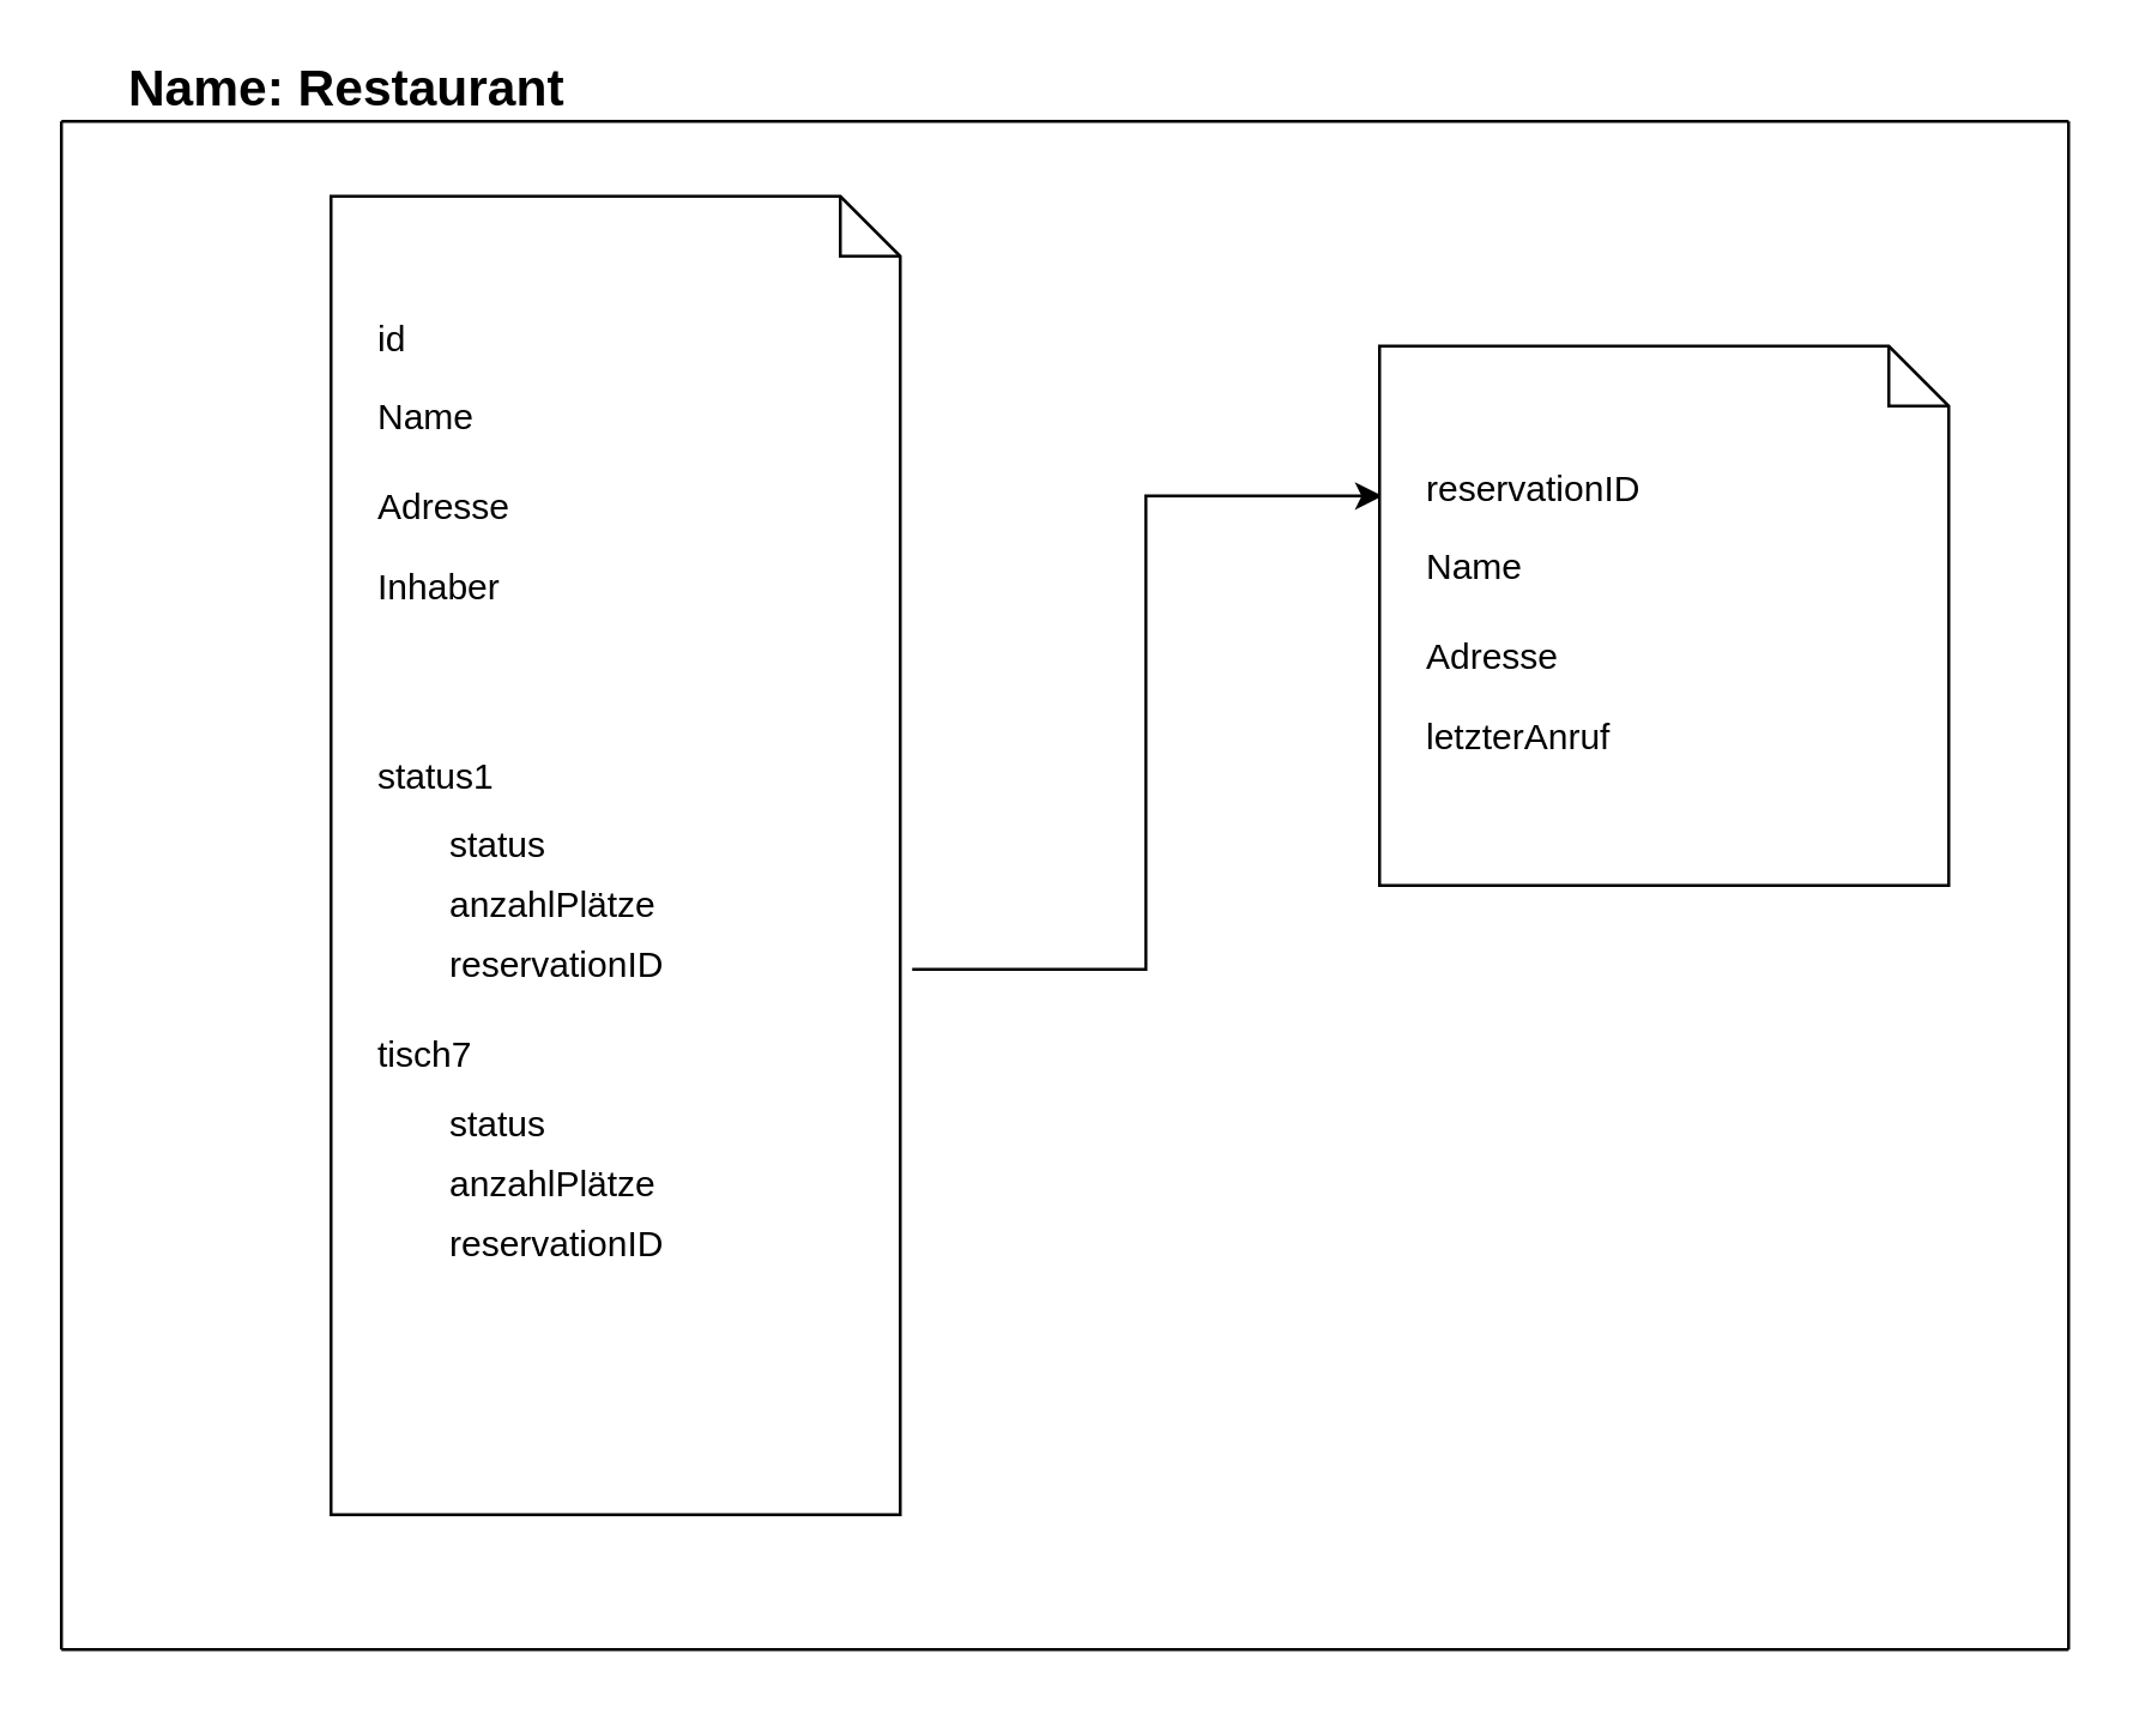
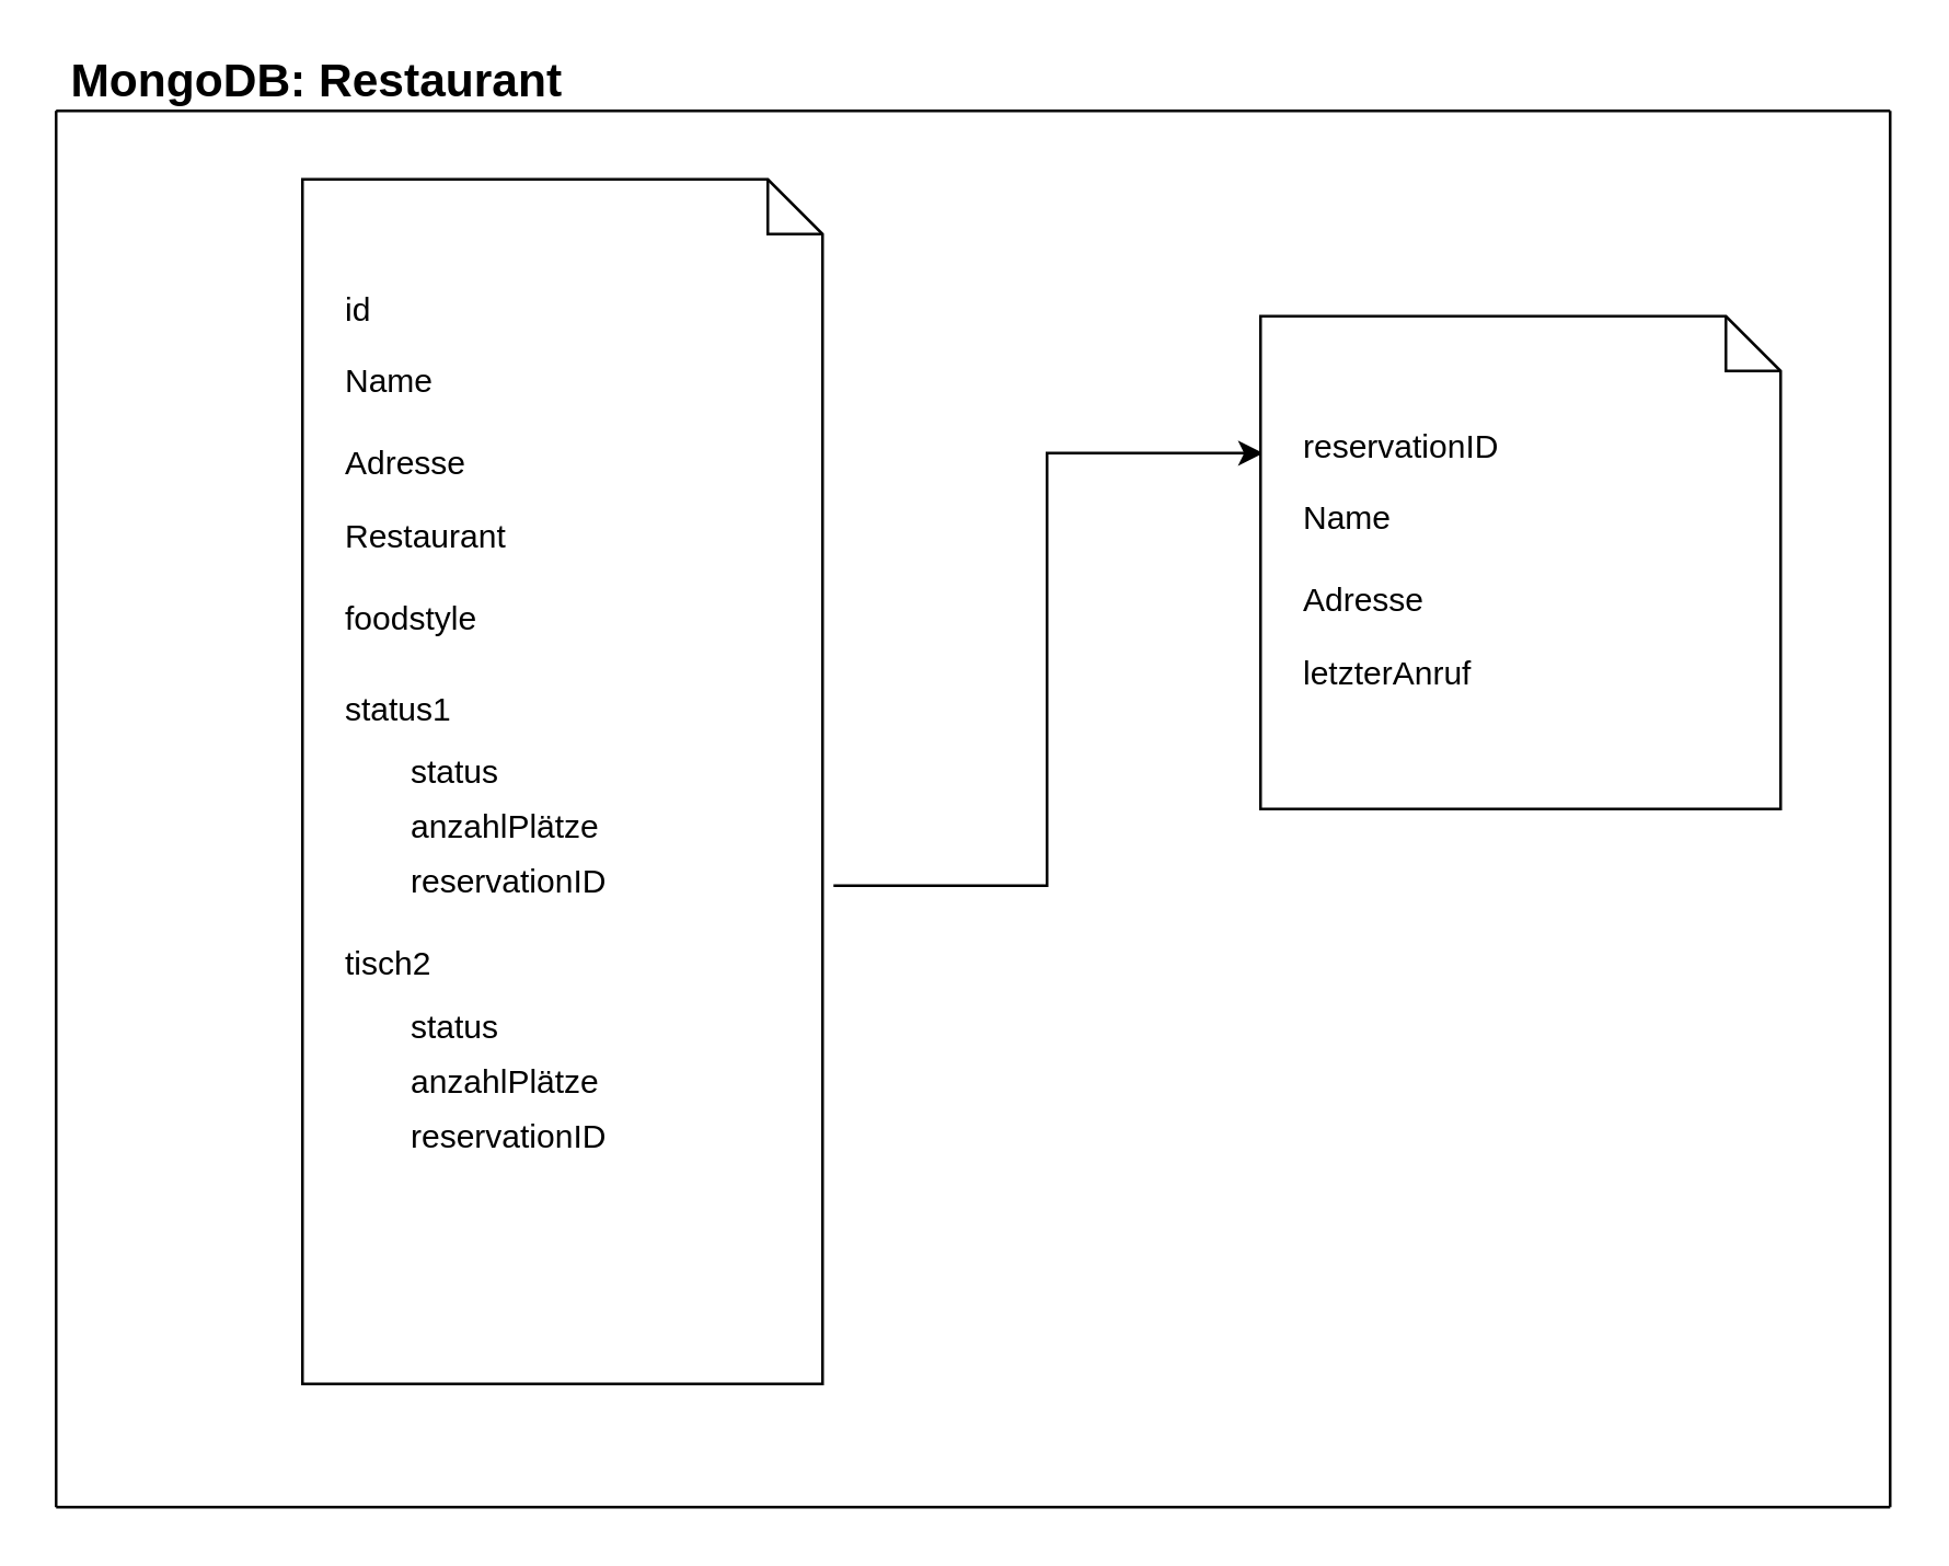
  <mxCell id="0" />
  <mxCell id="1" parent="0" />
  <mxCell id="2" value="&lt;p&gt;&lt;br&gt;&lt;/p&gt;" style="shape=note;size=20;whiteSpace=wrap;html=1;align=center;" vertex="1" parent="1"><mxGeometry x="110" y="65" width="190" height="440" as="geometry" /></mxCell>
  <mxCell id="3" value="Adresse" style="text;strokeColor=none;fillColor=none;spacingLeft=4;spacingRight=4;overflow=hidden;rotatable=0;points=[[0,0.5],[1,0.5]];portConstraint=eastwest;fontSize=12;" vertex="1" parent="1"><mxGeometry x="120" y="155" width="160" height="34" as="geometry" /></mxCell>
  <mxCell id="4" value="id" style="text;strokeColor=none;fillColor=none;spacingLeft=4;spacingRight=4;overflow=hidden;rotatable=0;points=[[0,0.5],[1,0.5]];portConstraint=eastwest;fontSize=12;" vertex="1" parent="1"><mxGeometry x="120" y="99" width="160" height="30" as="geometry" /></mxCell>
  <mxCell id="5" value="Name" style="text;strokeColor=none;fillColor=none;spacingLeft=4;spacingRight=4;overflow=hidden;rotatable=0;points=[[0,0.5],[1,0.5]];portConstraint=eastwest;fontSize=12;" vertex="1" parent="1"><mxGeometry x="120" y="125" width="160" height="30" as="geometry" /></mxCell>
- <mxCell id="6" value="Inhaber" style="text;strokeColor=none;fillColor=none;spacingLeft=4;spacingRight=4;overflow=hidden;rotatable=0;points=[[0,0.5],[1,0.5]];portConstraint=eastwest;fontSize=12;" vertex="1" parent="1"><mxGeometry x="120" y="182" width="160" height="30" as="geometry" /></mxCell>
+ <mxCell id="6" value="Restaurant" style="text;strokeColor=none;fillColor=none;spacingLeft=4;spacingRight=4;overflow=hidden;rotatable=0;points=[[0,0.5],[1,0.5]];portConstraint=eastwest;fontSize=12;" vertex="1" parent="1"><mxGeometry x="120" y="182" width="160" height="30" as="geometry" /></mxCell>
  <mxCell id="7" value="status1" style="text;strokeColor=none;fillColor=none;spacingLeft=4;spacingRight=4;overflow=hidden;rotatable=0;points=[[0,0.5],[1,0.5]];portConstraint=eastwest;fontSize=12;" vertex="1" parent="1"><mxGeometry x="120" y="245" width="160" height="30" as="geometry" /></mxCell>
  <mxCell id="8" value="status" style="text;strokeColor=none;fillColor=none;spacingLeft=4;spacingRight=4;overflow=hidden;rotatable=0;points=[[0,0.5],[1,0.5]];portConstraint=eastwest;fontSize=12;" vertex="1" parent="1"><mxGeometry x="144" y="268" width="160" height="30" as="geometry" /></mxCell>
  <mxCell id="9" value="anzahlPlätze" style="text;strokeColor=none;fillColor=none;spacingLeft=4;spacingRight=4;overflow=hidden;rotatable=0;points=[[0,0.5],[1,0.5]];portConstraint=eastwest;fontSize=12;" vertex="1" parent="1"><mxGeometry x="144" y="288" width="160" height="30" as="geometry" /></mxCell>
  <mxCell id="10" style="edgeStyle=orthogonalEdgeStyle;rounded=0;orthogonalLoop=1;jettySize=auto;html=1;entryX=0.005;entryY=0.278;entryDx=0;entryDy=0;entryPerimeter=0;" edge="1" parent="1" source="11" target="17"><mxGeometry relative="1" as="geometry" /></mxCell>
  <mxCell id="11" value="reservationID" style="text;strokeColor=none;fillColor=none;spacingLeft=4;spacingRight=4;overflow=hidden;rotatable=0;points=[[0,0.5],[1,0.5]];portConstraint=eastwest;fontSize=12;" vertex="1" parent="1"><mxGeometry x="144" y="308" width="160" height="30" as="geometry" /></mxCell>
- <mxCell id="12" value="tisch7" style="text;strokeColor=none;fillColor=none;spacingLeft=4;spacingRight=4;overflow=hidden;rotatable=0;points=[[0,0.5],[1,0.5]];portConstraint=eastwest;fontSize=12;" vertex="1" parent="1"><mxGeometry x="120" y="338" width="160" height="30" as="geometry" /></mxCell>
+ <mxCell id="12" value="tisch2" style="text;strokeColor=none;fillColor=none;spacingLeft=4;spacingRight=4;overflow=hidden;rotatable=0;points=[[0,0.5],[1,0.5]];portConstraint=eastwest;fontSize=12;" vertex="1" parent="1"><mxGeometry x="120" y="338" width="160" height="30" as="geometry" /></mxCell>
  <mxCell id="13" value="status" style="text;strokeColor=none;fillColor=none;spacingLeft=4;spacingRight=4;overflow=hidden;rotatable=0;points=[[0,0.5],[1,0.5]];portConstraint=eastwest;fontSize=12;" vertex="1" parent="1"><mxGeometry x="144" y="361" width="160" height="30" as="geometry" /></mxCell>
  <mxCell id="14" value="anzahlPlätze" style="text;strokeColor=none;fillColor=none;spacingLeft=4;spacingRight=4;overflow=hidden;rotatable=0;points=[[0,0.5],[1,0.5]];portConstraint=eastwest;fontSize=12;" vertex="1" parent="1"><mxGeometry x="144" y="381" width="160" height="30" as="geometry" /></mxCell>
  <mxCell id="15" value="reservationID" style="text;strokeColor=none;fillColor=none;spacingLeft=4;spacingRight=4;overflow=hidden;rotatable=0;points=[[0,0.5],[1,0.5]];portConstraint=eastwest;fontSize=12;" vertex="1" parent="1"><mxGeometry x="144" y="401" width="160" height="30" as="geometry" /></mxCell>
+ <mxCell id="16" value="foodstyle" style="text;strokeColor=none;fillColor=none;spacingLeft=4;spacingRight=4;overflow=hidden;rotatable=0;points=[[0,0.5],[1,0.5]];portConstraint=eastwest;fontSize=12;" vertex="1" parent="1"><mxGeometry x="120" y="212" width="160" height="30" as="geometry" /></mxCell>
  <mxCell id="17" value="&lt;p&gt;&lt;br&gt;&lt;/p&gt;" style="shape=note;size=20;whiteSpace=wrap;html=1;align=center;" vertex="1" parent="1"><mxGeometry x="460" y="115" width="190" height="180" as="geometry" /></mxCell>
  <mxCell id="18" value="Adresse" style="text;strokeColor=none;fillColor=none;spacingLeft=4;spacingRight=4;overflow=hidden;rotatable=0;points=[[0,0.5],[1,0.5]];portConstraint=eastwest;fontSize=12;" vertex="1" parent="1"><mxGeometry x="470" y="205" width="160" height="34" as="geometry" /></mxCell>
  <mxCell id="19" value="reservationID" style="text;strokeColor=none;fillColor=none;spacingLeft=4;spacingRight=4;overflow=hidden;rotatable=0;points=[[0,0.5],[1,0.5]];portConstraint=eastwest;fontSize=12;" vertex="1" parent="1"><mxGeometry x="470" y="149" width="160" height="30" as="geometry" /></mxCell>
  <mxCell id="20" value="Name" style="text;strokeColor=none;fillColor=none;spacingLeft=4;spacingRight=4;overflow=hidden;rotatable=0;points=[[0,0.5],[1,0.5]];portConstraint=eastwest;fontSize=12;" vertex="1" parent="1"><mxGeometry x="470" y="175" width="160" height="30" as="geometry" /></mxCell>
  <mxCell id="21" value="letzterAnruf" style="text;strokeColor=none;fillColor=none;spacingLeft=4;spacingRight=4;overflow=hidden;rotatable=0;points=[[0,0.5],[1,0.5]];portConstraint=eastwest;fontSize=12;" vertex="1" parent="1"><mxGeometry x="470" y="232" width="160" height="30" as="geometry" /></mxCell>
- <mxCell id="22" value="&lt;b&gt;&lt;font style=&quot;font-size: 17px&quot;&gt;Name: Restaurant&lt;/font&gt;&lt;/b&gt;" style="text;html=1;align=center;verticalAlign=middle;resizable=0;points=[];autosize=1;" vertex="1" parent="1"><mxGeometry x="20" y="20" width="190" height="20" as="geometry" /></mxCell>
+ <mxCell id="22" value="&lt;b&gt;&lt;font style=&quot;font-size: 17px&quot;&gt;MongoDB: Restaurant&lt;/font&gt;&lt;/b&gt;" style="text;html=1;align=center;verticalAlign=middle;resizable=0;points=[];autosize=1;" vertex="1" parent="1"><mxGeometry x="20" y="20" width="190" height="20" as="geometry" /></mxCell>
  <mxCell id="23" value="" style="endArrow=none;html=1;" edge="1" parent="1"><mxGeometry width="50" height="50" relative="1" as="geometry"><mxPoint x="20" y="40" as="sourcePoint" /><mxPoint x="690" y="40" as="targetPoint" /></mxGeometry></mxCell>
  <mxCell id="24" value="" style="endArrow=none;html=1;" edge="1" parent="1"><mxGeometry width="50" height="50" relative="1" as="geometry"><mxPoint x="20" y="550" as="sourcePoint" /><mxPoint x="690" y="550" as="targetPoint" /></mxGeometry></mxCell>
  <mxCell id="25" value="" style="endArrow=none;html=1;" edge="1" parent="1"><mxGeometry width="50" height="50" relative="1" as="geometry"><mxPoint x="20" y="40" as="sourcePoint" /><mxPoint x="20" y="550" as="targetPoint" /></mxGeometry></mxCell>
  <mxCell id="26" value="" style="endArrow=none;html=1;" edge="1" parent="1"><mxGeometry width="50" height="50" relative="1" as="geometry"><mxPoint x="690" y="550" as="sourcePoint" /><mxPoint x="690" y="40" as="targetPoint" /></mxGeometry></mxCell>
